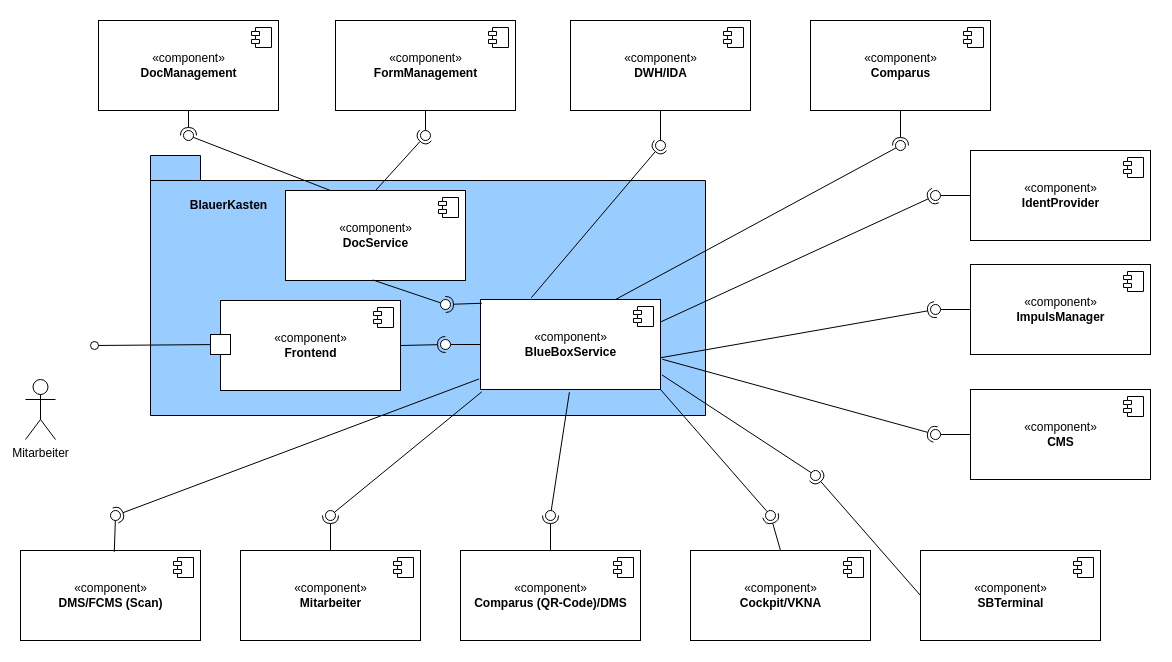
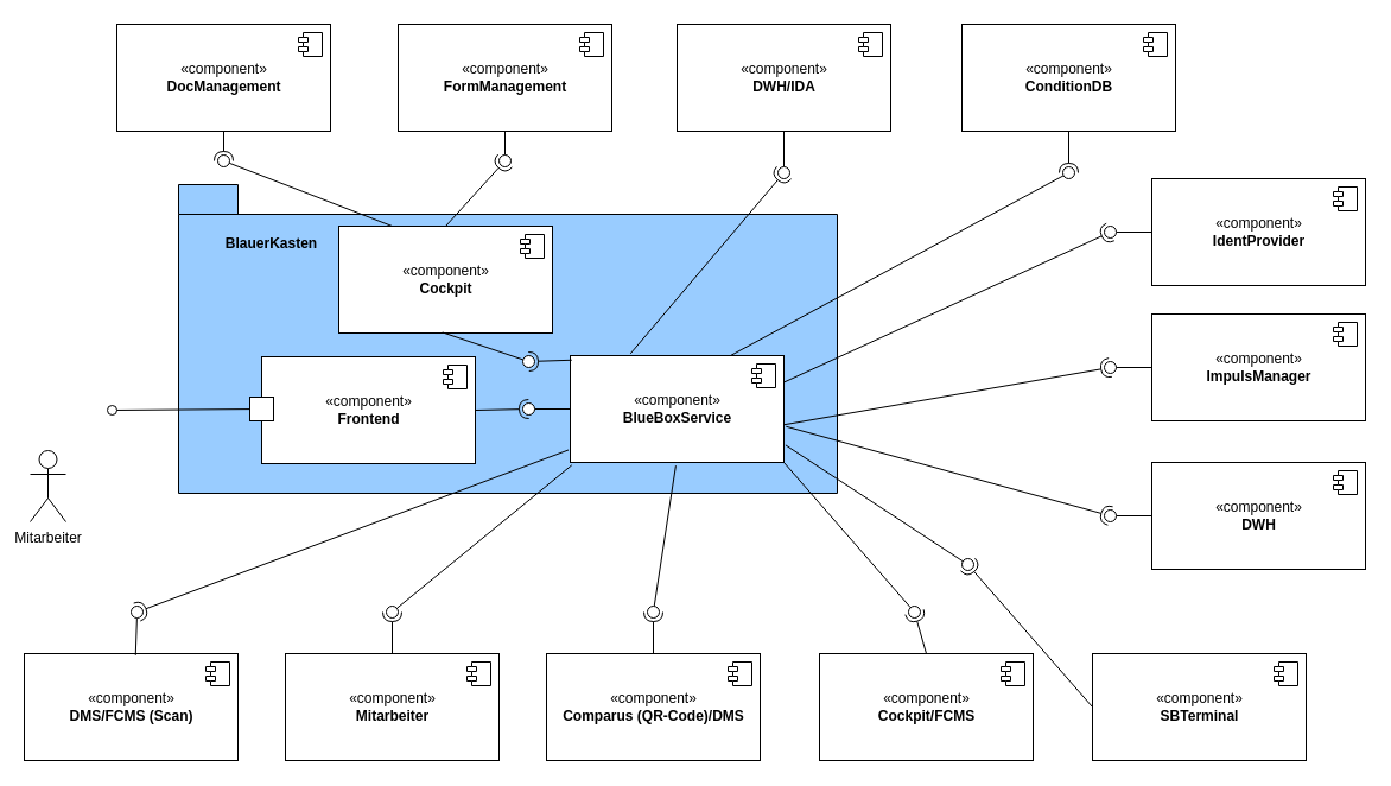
  <mxCell id="0" />
  <mxCell id="1" parent="0" />
  <mxCell id="2" value="BlauerKasten" style="shape=folder;fontStyle=1;spacingTop=-160;tabWidth=50;tabHeight=25;tabPosition=left;html=1;spacingRight=400;fillColor=#99CCFF;" parent="1" vertex="1"><mxGeometry x="150" y="155" width="555" height="260" as="geometry" /></mxCell>
  <mxCell id="3" value="Mitarbeiter" style="shape=umlActor;verticalLabelPosition=bottom;verticalAlign=top;html=1;" parent="1" vertex="1"><mxGeometry x="25" y="379" width="30" height="60" as="geometry" /></mxCell>
  <mxCell id="4" value="«component»&lt;br&gt;&lt;b&gt;BlueBoxService&lt;/b&gt;" style="html=1;dropTarget=0;" parent="1" vertex="1"><mxGeometry x="480" y="299" width="180" height="90" as="geometry" /></mxCell>
  <mxCell id="5" value="" style="shape=module;jettyWidth=8;jettyHeight=4;" parent="4" vertex="1"><mxGeometry x="1" width="20" height="20" relative="1" as="geometry"><mxPoint x="-27" y="7" as="offset" /></mxGeometry></mxCell>
  <mxCell id="6" value="«component»&lt;br&gt;&lt;b&gt;Mitarbeiter&lt;/b&gt;" style="html=1;dropTarget=0;" parent="1" vertex="1"><mxGeometry x="240" y="550" width="180" height="90" as="geometry" /></mxCell>
  <mxCell id="7" value="" style="shape=module;jettyWidth=8;jettyHeight=4;" parent="6" vertex="1"><mxGeometry x="1" width="20" height="20" relative="1" as="geometry"><mxPoint x="-27" y="7" as="offset" /></mxGeometry></mxCell>
  <mxCell id="8" value="" style="rounded=0;orthogonalLoop=1;jettySize=auto;html=1;endArrow=none;endFill=0;sketch=0;sourcePerimeterSpacing=0;targetPerimeterSpacing=0;exitX=0.007;exitY=1.026;exitDx=0;exitDy=0;exitPerimeter=0;" parent="1" source="4" target="10" edge="1"><mxGeometry relative="1" as="geometry"><mxPoint x="610" y="255" as="sourcePoint" /></mxGeometry></mxCell>
  <mxCell id="9" value="" style="rounded=0;orthogonalLoop=1;jettySize=auto;html=1;endArrow=halfCircle;endFill=0;entryX=0.5;entryY=0.5;endSize=6;strokeWidth=1;sketch=0;exitX=0.5;exitY=0;exitDx=0;exitDy=0;" parent="1" source="6" target="10" edge="1"><mxGeometry relative="1" as="geometry"><mxPoint x="750" y="315" as="sourcePoint" /></mxGeometry></mxCell>
  <mxCell id="10" value="" style="ellipse;whiteSpace=wrap;html=1;align=center;aspect=fixed;resizable=0;points=[];outlineConnect=0;sketch=0;" parent="1" vertex="1"><mxGeometry x="325" y="510" width="10" height="10" as="geometry" /></mxCell>
  <mxCell id="11" value="«component»&lt;br&gt;&lt;b&gt;Comparus (QR-Code)/DMS&lt;/b&gt;" style="html=1;dropTarget=0;" parent="1" vertex="1"><mxGeometry x="460" y="550" width="180" height="90" as="geometry" /></mxCell>
  <mxCell id="12" value="" style="shape=module;jettyWidth=8;jettyHeight=4;" parent="11" vertex="1"><mxGeometry x="1" width="20" height="20" relative="1" as="geometry"><mxPoint x="-27" y="7" as="offset" /></mxGeometry></mxCell>
  <mxCell id="13" value="" style="rounded=0;orthogonalLoop=1;jettySize=auto;html=1;endArrow=none;endFill=0;sketch=0;sourcePerimeterSpacing=0;targetPerimeterSpacing=0;exitX=0.494;exitY=1.03;exitDx=0;exitDy=0;exitPerimeter=0;" parent="1" source="4" target="15" edge="1"><mxGeometry relative="1" as="geometry"><mxPoint x="460" y="455" as="sourcePoint" /></mxGeometry></mxCell>
  <mxCell id="14" value="" style="rounded=0;orthogonalLoop=1;jettySize=auto;html=1;endArrow=halfCircle;endFill=0;entryX=0.5;entryY=0.5;endSize=6;strokeWidth=1;sketch=0;exitX=0.5;exitY=0;exitDx=0;exitDy=0;" parent="1" source="11" target="15" edge="1"><mxGeometry relative="1" as="geometry"><mxPoint x="600" y="515" as="sourcePoint" /></mxGeometry></mxCell>
  <mxCell id="15" value="" style="ellipse;whiteSpace=wrap;html=1;align=center;aspect=fixed;resizable=0;points=[];outlineConnect=0;sketch=0;" parent="1" vertex="1"><mxGeometry x="545" y="510" width="10" height="10" as="geometry" /></mxCell>
- <mxCell id="16" value="«component»&lt;br&gt;&lt;b&gt;Cockpit/VKNA&lt;/b&gt;" style="html=1;dropTarget=0;" parent="1" vertex="1"><mxGeometry x="690" y="550" width="180" height="90" as="geometry" /></mxCell>
+ <mxCell id="16" value="«component»&lt;br&gt;&lt;b&gt;Cockpit/FCMS&lt;/b&gt;" style="html=1;dropTarget=0;" parent="1" vertex="1"><mxGeometry x="690" y="550" width="180" height="90" as="geometry" /></mxCell>
  <mxCell id="17" value="" style="shape=module;jettyWidth=8;jettyHeight=4;" parent="16" vertex="1"><mxGeometry x="1" width="20" height="20" relative="1" as="geometry"><mxPoint x="-27" y="7" as="offset" /></mxGeometry></mxCell>
  <mxCell id="18" value="" style="rounded=0;orthogonalLoop=1;jettySize=auto;html=1;endArrow=none;endFill=0;sketch=0;sourcePerimeterSpacing=0;targetPerimeterSpacing=0;exitX=1;exitY=1;exitDx=0;exitDy=0;" parent="1" source="4" target="20" edge="1"><mxGeometry relative="1" as="geometry"><mxPoint x="660" y="485" as="sourcePoint" /></mxGeometry></mxCell>
  <mxCell id="19" value="" style="rounded=0;orthogonalLoop=1;jettySize=auto;html=1;endArrow=halfCircle;endFill=0;entryX=0.5;entryY=0.5;endSize=6;strokeWidth=1;sketch=0;exitX=0.5;exitY=0;exitDx=0;exitDy=0;" parent="1" source="16" target="20" edge="1"><mxGeometry relative="1" as="geometry"><mxPoint x="800" y="545" as="sourcePoint" /></mxGeometry></mxCell>
  <mxCell id="20" value="" style="ellipse;whiteSpace=wrap;html=1;align=center;aspect=fixed;resizable=0;points=[];outlineConnect=0;sketch=0;" parent="1" vertex="1"><mxGeometry x="765" y="510" width="10" height="10" as="geometry" /></mxCell>
  <mxCell id="21" value="«component»&lt;br&gt;&lt;b&gt;SBTerminal&lt;/b&gt;" style="html=1;dropTarget=0;" parent="1" vertex="1"><mxGeometry x="920" y="550" width="180" height="90" as="geometry" /></mxCell>
  <mxCell id="22" value="" style="shape=module;jettyWidth=8;jettyHeight=4;" parent="21" vertex="1"><mxGeometry x="1" width="20" height="20" relative="1" as="geometry"><mxPoint x="-27" y="7" as="offset" /></mxGeometry></mxCell>
  <mxCell id="23" value="" style="rounded=0;orthogonalLoop=1;jettySize=auto;html=1;endArrow=none;endFill=0;sketch=0;sourcePerimeterSpacing=0;targetPerimeterSpacing=0;exitX=1.008;exitY=0.838;exitDx=0;exitDy=0;exitPerimeter=0;" parent="1" source="4" target="25" edge="1"><mxGeometry relative="1" as="geometry"><mxPoint x="880" y="355" as="sourcePoint" /></mxGeometry></mxCell>
  <mxCell id="24" value="" style="rounded=0;orthogonalLoop=1;jettySize=auto;html=1;endArrow=halfCircle;endFill=0;entryX=0.5;entryY=0.5;endSize=6;strokeWidth=1;sketch=0;exitX=0;exitY=0.5;exitDx=0;exitDy=0;" parent="1" source="21" target="25" edge="1"><mxGeometry relative="1" as="geometry"><mxPoint x="940" y="400" as="sourcePoint" /></mxGeometry></mxCell>
  <mxCell id="25" value="" style="ellipse;whiteSpace=wrap;html=1;align=center;aspect=fixed;resizable=0;points=[];outlineConnect=0;sketch=0;" parent="1" vertex="1"><mxGeometry x="810" y="470" width="10" height="10" as="geometry" /></mxCell>
  <mxCell id="26" value="«component»&lt;br&gt;&lt;b&gt;ImpulsManager&lt;/b&gt;" style="html=1;dropTarget=0;" parent="1" vertex="1"><mxGeometry x="970" y="264" width="180" height="90" as="geometry" /></mxCell>
  <mxCell id="27" value="" style="shape=module;jettyWidth=8;jettyHeight=4;" parent="26" vertex="1"><mxGeometry x="1" width="20" height="20" relative="1" as="geometry"><mxPoint x="-27" y="7" as="offset" /></mxGeometry></mxCell>
  <mxCell id="28" value="" style="rounded=0;orthogonalLoop=1;jettySize=auto;html=1;endArrow=none;endFill=0;sketch=0;sourcePerimeterSpacing=0;targetPerimeterSpacing=0;exitX=0;exitY=0.5;exitDx=0;exitDy=0;" parent="1" source="26" target="30" edge="1"><mxGeometry relative="1" as="geometry"><mxPoint x="650" y="379" as="sourcePoint" /></mxGeometry></mxCell>
  <mxCell id="29" value="" style="rounded=0;orthogonalLoop=1;jettySize=auto;html=1;endArrow=halfCircle;endFill=0;entryX=0.5;entryY=0.5;endSize=6;strokeWidth=1;sketch=0;exitX=1.001;exitY=0.647;exitDx=0;exitDy=0;exitPerimeter=0;" parent="1" source="4" target="30" edge="1"><mxGeometry relative="1" as="geometry"><mxPoint x="670" y="325" as="sourcePoint" /></mxGeometry></mxCell>
  <mxCell id="30" value="" style="ellipse;whiteSpace=wrap;html=1;align=center;aspect=fixed;resizable=0;points=[];outlineConnect=0;sketch=0;" parent="1" vertex="1"><mxGeometry x="930" y="304" width="10" height="10" as="geometry" /></mxCell>
  <mxCell id="31" value="" style="endArrow=none;html=1;rounded=0;align=center;verticalAlign=top;endFill=0;labelBackgroundColor=none;endSize=2;" parent="1" source="40" target="32" edge="1"><mxGeometry relative="1" as="geometry" /></mxCell>
  <mxCell id="32" value="" style="ellipse;html=1;fontSize=11;align=center;fillColor=none;points=[];aspect=fixed;resizable=0;verticalAlign=bottom;labelPosition=center;verticalLabelPosition=top;flipH=1;" parent="1" vertex="1"><mxGeometry x="90" y="341" width="8" height="8" as="geometry" /></mxCell>
  <mxCell id="33" value="«component»&lt;br&gt;&lt;b&gt;DocManagement&lt;/b&gt;" style="html=1;dropTarget=0;" parent="1" vertex="1"><mxGeometry x="98" y="20" width="180" height="90" as="geometry" /></mxCell>
  <mxCell id="34" value="" style="shape=module;jettyWidth=8;jettyHeight=4;" parent="33" vertex="1"><mxGeometry x="1" width="20" height="20" relative="1" as="geometry"><mxPoint x="-27" y="7" as="offset" /></mxGeometry></mxCell>
  <mxCell id="35" value="«component»&lt;br&gt;&lt;b&gt;Frontend&lt;/b&gt;" style="html=1;dropTarget=0;" parent="1" vertex="1"><mxGeometry x="220" y="300" width="180" height="90" as="geometry" /></mxCell>
  <mxCell id="36" value="" style="shape=module;jettyWidth=8;jettyHeight=4;" parent="35" vertex="1"><mxGeometry x="1" width="20" height="20" relative="1" as="geometry"><mxPoint x="-27" y="7" as="offset" /></mxGeometry></mxCell>
  <mxCell id="37" value="" style="rounded=0;orthogonalLoop=1;jettySize=auto;html=1;endArrow=none;endFill=0;sketch=0;sourcePerimeterSpacing=0;targetPerimeterSpacing=0;exitX=0;exitY=0.5;exitDx=0;exitDy=0;" parent="1" source="4" target="39" edge="1"><mxGeometry relative="1" as="geometry"><mxPoint x="540" y="425" as="sourcePoint" /></mxGeometry></mxCell>
  <mxCell id="38" value="" style="rounded=0;orthogonalLoop=1;jettySize=auto;html=1;endArrow=halfCircle;endFill=0;entryX=0.5;entryY=0.5;endSize=6;strokeWidth=1;sketch=0;exitX=1;exitY=0.5;exitDx=0;exitDy=0;" parent="1" source="35" target="39" edge="1"><mxGeometry relative="1" as="geometry"><mxPoint x="580" y="425" as="sourcePoint" /></mxGeometry></mxCell>
  <mxCell id="39" value="" style="ellipse;whiteSpace=wrap;html=1;align=center;aspect=fixed;resizable=0;points=[];outlineConnect=0;sketch=0;" parent="1" vertex="1"><mxGeometry x="440" y="339" width="10" height="10" as="geometry" /></mxCell>
  <mxCell id="40" value="" style="html=1;rounded=0;rotation=-180;" parent="1" vertex="1"><mxGeometry x="210" y="334" width="20" height="20" as="geometry" /></mxCell>
  <mxCell id="41" value="" style="rounded=0;orthogonalLoop=1;jettySize=auto;html=1;endArrow=none;endFill=0;sketch=0;sourcePerimeterSpacing=0;targetPerimeterSpacing=0;exitX=0.25;exitY=0;exitDx=0;exitDy=0;" parent="1" source="59" target="43" edge="1"><mxGeometry relative="1" as="geometry"><mxPoint x="710" y="295" as="sourcePoint" /></mxGeometry></mxCell>
  <mxCell id="42" value="" style="rounded=0;orthogonalLoop=1;jettySize=auto;html=1;endArrow=halfCircle;endFill=0;entryX=0.5;entryY=0.5;endSize=6;strokeWidth=1;sketch=0;exitX=0.5;exitY=1;exitDx=0;exitDy=0;" parent="1" source="33" target="43" edge="1"><mxGeometry relative="1" as="geometry"><mxPoint x="320" y="135" as="sourcePoint" /></mxGeometry></mxCell>
  <mxCell id="43" value="" style="ellipse;whiteSpace=wrap;html=1;align=center;aspect=fixed;resizable=0;points=[];outlineConnect=0;sketch=0;" parent="1" vertex="1"><mxGeometry x="183" y="130" width="10" height="10" as="geometry" /></mxCell>
  <mxCell id="44" value="«component»&lt;br&gt;&lt;b&gt;FormManagement&lt;/b&gt;" style="html=1;dropTarget=0;" parent="1" vertex="1"><mxGeometry x="335" y="20" width="180" height="90" as="geometry" /></mxCell>
  <mxCell id="45" value="" style="shape=module;jettyWidth=8;jettyHeight=4;" parent="44" vertex="1"><mxGeometry x="1" width="20" height="20" relative="1" as="geometry"><mxPoint x="-27" y="7" as="offset" /></mxGeometry></mxCell>
  <mxCell id="46" value="" style="rounded=0;orthogonalLoop=1;jettySize=auto;html=1;endArrow=none;endFill=0;sketch=0;sourcePerimeterSpacing=0;targetPerimeterSpacing=0;exitX=0.5;exitY=1;exitDx=0;exitDy=0;" parent="1" source="44" target="48" edge="1"><mxGeometry relative="1" as="geometry"><mxPoint x="810" y="235" as="sourcePoint" /></mxGeometry></mxCell>
  <mxCell id="47" value="" style="rounded=0;orthogonalLoop=1;jettySize=auto;html=1;endArrow=halfCircle;endFill=0;entryX=0.5;entryY=0.5;endSize=6;strokeWidth=1;sketch=0;exitX=0.5;exitY=0;exitDx=0;exitDy=0;" parent="1" source="59" target="48" edge="1"><mxGeometry relative="1" as="geometry"><mxPoint x="850" y="235" as="sourcePoint" /></mxGeometry></mxCell>
  <mxCell id="48" value="" style="ellipse;whiteSpace=wrap;html=1;align=center;aspect=fixed;resizable=0;points=[];outlineConnect=0;sketch=0;" parent="1" vertex="1"><mxGeometry x="420" y="130" width="10" height="10" as="geometry" /></mxCell>
  <mxCell id="49" value="«component»&lt;br&gt;&lt;b&gt;DWH/IDA&lt;br&gt;&lt;/b&gt;" style="html=1;dropTarget=0;" parent="1" vertex="1"><mxGeometry x="570" y="20" width="180" height="90" as="geometry" /></mxCell>
  <mxCell id="50" value="" style="shape=module;jettyWidth=8;jettyHeight=4;" parent="49" vertex="1"><mxGeometry x="1" width="20" height="20" relative="1" as="geometry"><mxPoint x="-27" y="7" as="offset" /></mxGeometry></mxCell>
  <mxCell id="51" value="" style="rounded=0;orthogonalLoop=1;jettySize=auto;html=1;endArrow=none;endFill=0;sketch=0;sourcePerimeterSpacing=0;targetPerimeterSpacing=0;exitX=0.5;exitY=1;exitDx=0;exitDy=0;" parent="1" source="49" target="53" edge="1"><mxGeometry relative="1" as="geometry"><mxPoint x="820" y="215" as="sourcePoint" /></mxGeometry></mxCell>
  <mxCell id="52" value="" style="rounded=0;orthogonalLoop=1;jettySize=auto;html=1;endArrow=halfCircle;endFill=0;entryX=0.5;entryY=0.5;endSize=6;strokeWidth=1;sketch=0;exitX=0.282;exitY=-0.019;exitDx=0;exitDy=0;exitPerimeter=0;" parent="1" source="4" target="53" edge="1"><mxGeometry relative="1" as="geometry"><mxPoint x="860" y="215" as="sourcePoint" /></mxGeometry></mxCell>
  <mxCell id="53" value="" style="ellipse;whiteSpace=wrap;html=1;align=center;aspect=fixed;resizable=0;points=[];outlineConnect=0;sketch=0;" parent="1" vertex="1"><mxGeometry x="655" y="140" width="10" height="10" as="geometry" /></mxCell>
  <mxCell id="54" value="«component»&lt;br&gt;&lt;b&gt;IdentProvider&lt;/b&gt;" style="html=1;dropTarget=0;" parent="1" vertex="1"><mxGeometry x="970" y="150" width="180" height="90" as="geometry" /></mxCell>
  <mxCell id="55" value="" style="shape=module;jettyWidth=8;jettyHeight=4;" parent="54" vertex="1"><mxGeometry x="1" width="20" height="20" relative="1" as="geometry"><mxPoint x="-27" y="7" as="offset" /></mxGeometry></mxCell>
  <mxCell id="56" value="" style="rounded=0;orthogonalLoop=1;jettySize=auto;html=1;endArrow=none;endFill=0;sketch=0;sourcePerimeterSpacing=0;targetPerimeterSpacing=0;exitX=0;exitY=0.5;exitDx=0;exitDy=0;" parent="1" target="58" edge="1" source="54"><mxGeometry relative="1" as="geometry"><mxPoint x="910" y="190" as="sourcePoint" /></mxGeometry></mxCell>
  <mxCell id="57" value="" style="rounded=0;orthogonalLoop=1;jettySize=auto;html=1;endArrow=halfCircle;endFill=0;entryX=0.5;entryY=0.5;endSize=6;strokeWidth=1;sketch=0;exitX=1;exitY=0.25;exitDx=0;exitDy=0;" parent="1" source="4" target="58" edge="1"><mxGeometry relative="1" as="geometry"><mxPoint x="1200" y="65" as="sourcePoint" /></mxGeometry></mxCell>
  <mxCell id="58" value="" style="ellipse;whiteSpace=wrap;html=1;align=center;aspect=fixed;resizable=0;points=[];outlineConnect=0;sketch=0;" parent="1" vertex="1"><mxGeometry x="930" y="190" width="10" height="10" as="geometry" /></mxCell>
- <mxCell id="59" value="«component»&lt;br&gt;&lt;b&gt;DocService&lt;/b&gt;" style="html=1;dropTarget=0;" parent="1" vertex="1"><mxGeometry x="285" y="190" width="180" height="90" as="geometry" /></mxCell>
+ <mxCell id="59" value="«component»&lt;br&gt;&lt;b&gt;Cockpit&lt;/b&gt;" style="html=1;dropTarget=0;" parent="1" vertex="1"><mxGeometry x="285" y="190" width="180" height="90" as="geometry" /></mxCell>
  <mxCell id="60" value="" style="shape=module;jettyWidth=8;jettyHeight=4;" parent="59" vertex="1"><mxGeometry x="1" width="20" height="20" relative="1" as="geometry"><mxPoint x="-27" y="7" as="offset" /></mxGeometry></mxCell>
  <mxCell id="61" value="«component»&lt;br&gt;&lt;b&gt;DMS/FCMS (Scan)&lt;/b&gt;" style="html=1;dropTarget=0;" parent="1" vertex="1"><mxGeometry x="20" y="550" width="180" height="90" as="geometry" /></mxCell>
  <mxCell id="62" value="" style="shape=module;jettyWidth=8;jettyHeight=4;" parent="61" vertex="1"><mxGeometry x="1" width="20" height="20" relative="1" as="geometry"><mxPoint x="-27" y="7" as="offset" /></mxGeometry></mxCell>
- <mxCell id="63" value="«component»&lt;br&gt;&lt;b&gt;CMS&lt;/b&gt;" style="html=1;dropTarget=0;" parent="1" vertex="1"><mxGeometry x="970" y="389" width="180" height="90" as="geometry" /></mxCell>
+ <mxCell id="63" value="«component»&lt;br&gt;&lt;b&gt;DWH&lt;/b&gt;" style="html=1;dropTarget=0;" parent="1" vertex="1"><mxGeometry x="970" y="389" width="180" height="90" as="geometry" /></mxCell>
  <mxCell id="64" value="" style="shape=module;jettyWidth=8;jettyHeight=4;" parent="63" vertex="1"><mxGeometry x="1" width="20" height="20" relative="1" as="geometry"><mxPoint x="-27" y="7" as="offset" /></mxGeometry></mxCell>
  <mxCell id="65" value="" style="rounded=0;orthogonalLoop=1;jettySize=auto;html=1;endArrow=none;endFill=0;sketch=0;sourcePerimeterSpacing=0;targetPerimeterSpacing=0;exitX=0.485;exitY=0.994;exitDx=0;exitDy=0;exitPerimeter=0;" parent="1" source="59" target="67" edge="1"><mxGeometry relative="1" as="geometry"><mxPoint x="450" y="335" as="sourcePoint" /></mxGeometry></mxCell>
  <mxCell id="66" value="" style="rounded=0;orthogonalLoop=1;jettySize=auto;html=1;endArrow=halfCircle;endFill=0;entryX=0.5;entryY=0.5;endSize=6;strokeWidth=1;sketch=0;exitX=0.007;exitY=0.042;exitDx=0;exitDy=0;exitPerimeter=0;" parent="1" source="4" target="67" edge="1"><mxGeometry relative="1" as="geometry"><mxPoint x="490" y="335" as="sourcePoint" /></mxGeometry></mxCell>
  <mxCell id="67" value="" style="ellipse;whiteSpace=wrap;html=1;align=center;aspect=fixed;resizable=0;points=[];outlineConnect=0;sketch=0;" parent="1" vertex="1"><mxGeometry x="440" y="299" width="10" height="10" as="geometry" /></mxCell>
  <mxCell id="68" value="" style="rounded=0;orthogonalLoop=1;jettySize=auto;html=1;endArrow=none;endFill=0;sketch=0;sourcePerimeterSpacing=0;targetPerimeterSpacing=0;exitX=0.521;exitY=0.015;exitDx=0;exitDy=0;exitPerimeter=0;" parent="1" source="61" target="70" edge="1"><mxGeometry relative="1" as="geometry"><mxPoint x="190" y="430" as="sourcePoint" /></mxGeometry></mxCell>
  <mxCell id="69" value="" style="rounded=0;orthogonalLoop=1;jettySize=auto;html=1;endArrow=halfCircle;endFill=0;entryX=0.5;entryY=0.5;endSize=6;strokeWidth=1;sketch=0;exitX=-0.008;exitY=0.883;exitDx=0;exitDy=0;exitPerimeter=0;" parent="1" source="4" target="70" edge="1"><mxGeometry relative="1" as="geometry"><mxPoint x="120" y="510" as="sourcePoint" /></mxGeometry></mxCell>
  <mxCell id="70" value="" style="ellipse;whiteSpace=wrap;html=1;align=center;aspect=fixed;resizable=0;points=[];outlineConnect=0;sketch=0;fillColor=#FFFFFF;" parent="1" vertex="1"><mxGeometry x="110" y="510" width="10" height="10" as="geometry" /></mxCell>
  <mxCell id="71" value="" style="rounded=0;orthogonalLoop=1;jettySize=auto;html=1;endArrow=none;endFill=0;sketch=0;sourcePerimeterSpacing=0;targetPerimeterSpacing=0;exitX=0;exitY=0.5;exitDx=0;exitDy=0;" parent="1" source="63" target="73" edge="1"><mxGeometry relative="1" as="geometry"><mxPoint x="910" y="435" as="sourcePoint" /></mxGeometry></mxCell>
  <mxCell id="72" value="" style="rounded=0;orthogonalLoop=1;jettySize=auto;html=1;endArrow=halfCircle;endFill=0;entryX=0.5;entryY=0.5;endSize=6;strokeWidth=1;sketch=0;exitX=1.01;exitY=0.664;exitDx=0;exitDy=0;exitPerimeter=0;" parent="1" source="4" target="73" edge="1"><mxGeometry relative="1" as="geometry"><mxPoint x="950" y="435" as="sourcePoint" /></mxGeometry></mxCell>
  <mxCell id="73" value="" style="ellipse;whiteSpace=wrap;html=1;align=center;aspect=fixed;resizable=0;points=[];outlineConnect=0;sketch=0;fillColor=#FFFFFF;" parent="1" vertex="1"><mxGeometry x="930" y="429" width="10" height="10" as="geometry" /></mxCell>
- <mxCell id="74" value="«component»&lt;br&gt;&lt;b&gt;Comparus&lt;br&gt;&lt;/b&gt;" style="html=1;dropTarget=0;" vertex="1" parent="1"><mxGeometry x="810" y="20" width="180" height="90" as="geometry" /></mxCell>
+ <mxCell id="74" value="«component»&lt;br&gt;&lt;b&gt;ConditionDB&lt;br&gt;&lt;/b&gt;" style="html=1;dropTarget=0;" vertex="1" parent="1"><mxGeometry x="810" y="20" width="180" height="90" as="geometry" /></mxCell>
  <mxCell id="75" value="" style="shape=module;jettyWidth=8;jettyHeight=4;" vertex="1" parent="74"><mxGeometry x="1" width="20" height="20" relative="1" as="geometry"><mxPoint x="-27" y="7" as="offset" /></mxGeometry></mxCell>
  <mxCell id="76" value="" style="rounded=0;orthogonalLoop=1;jettySize=auto;html=1;endArrow=none;endFill=0;sketch=0;sourcePerimeterSpacing=0;targetPerimeterSpacing=0;exitX=0.75;exitY=0;exitDx=0;exitDy=0;" edge="1" target="78" parent="1" source="4"><mxGeometry relative="1" as="geometry"><mxPoint x="760" y="130" as="sourcePoint" /></mxGeometry></mxCell>
  <mxCell id="77" value="" style="rounded=0;orthogonalLoop=1;jettySize=auto;html=1;endArrow=halfCircle;endFill=0;entryX=0.5;entryY=0.5;endSize=6;strokeWidth=1;sketch=0;exitX=0.5;exitY=1;exitDx=0;exitDy=0;" edge="1" target="78" parent="1" source="74"><mxGeometry relative="1" as="geometry"><mxPoint x="760" y="150" as="sourcePoint" /></mxGeometry></mxCell>
  <mxCell id="78" value="" style="ellipse;whiteSpace=wrap;html=1;align=center;aspect=fixed;resizable=0;points=[];outlineConnect=0;sketch=0;" vertex="1" parent="1"><mxGeometry x="895" y="140" width="10" height="10" as="geometry" /></mxCell>
